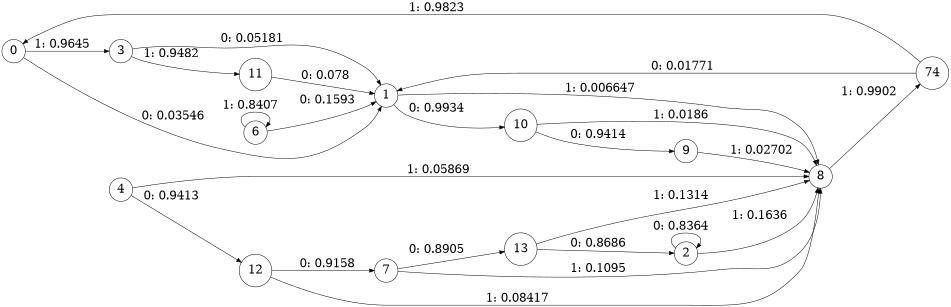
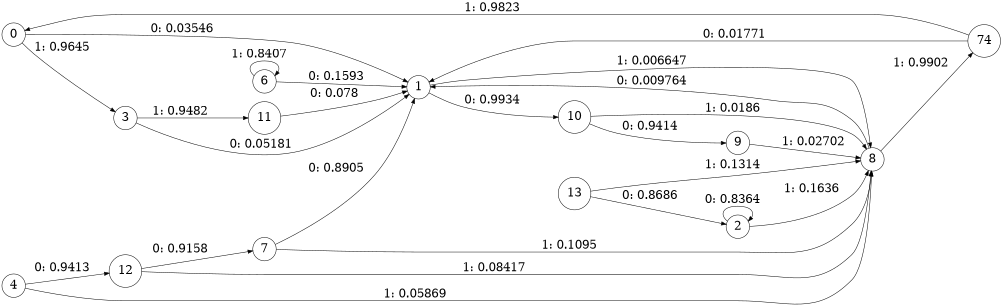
  digraph {
    rankdir=LR
    node [fontsize=24 shape=circle]
    edge [fontsize=24]
    0
    1
    3
    10
    8
    11
    9
    n8 [label=74]
    2
    4
    12
    7
    13
    6
    0 -> 1 [label="0: 0.03546  "]
    0 -> 3 [label="1: 0.9645   "]
    1 -> 10 [label="0: 0.9934   "]
    1 -> 8 [label="1: 0.006647  "]
    3 -> 1 [label="0: 0.05181  "]
    3 -> 11 [label="1: 0.9482   "]
    10 -> 8 [label="1: 0.0186   "]
    10 -> 9 [label="0: 0.9414   "]
+   8 -> 1 [label="0: 0.009764  "]
    8 -> n8 [label="1: 0.9902   "]
    11 -> 1 [label="0: 0.078    "]
    9 -> 8 [label="1: 0.02702  "]
    n8 -> 0 [label="1: 0.9823   "]
    n8 -> 1 [label="0: 0.01771  "]
    2 -> 8 [label="1: 0.1636   "]
    2 -> 2 [label="0: 0.8364   "]
    4 -> 8 [label="1: 0.05869  "]
    4 -> 12 [label="0: 0.9413   "]
    12 -> 8 [label="1: 0.08417  "]
    12 -> 7 [label="0: 0.9158   "]
    7 -> 8 [label="1: 0.1095   "]
-   7 -> 13 [label="0: 0.8905   "]
+   7 -> 1 [label="0: 0.8905   "]
    13 -> 8 [label="1: 0.1314   "]
    13 -> 2 [label="0: 0.8686   "]
    6 -> 1 [label="0: 0.1593   "]
    6 -> 6 [label="1: 0.8407   "]
  }
